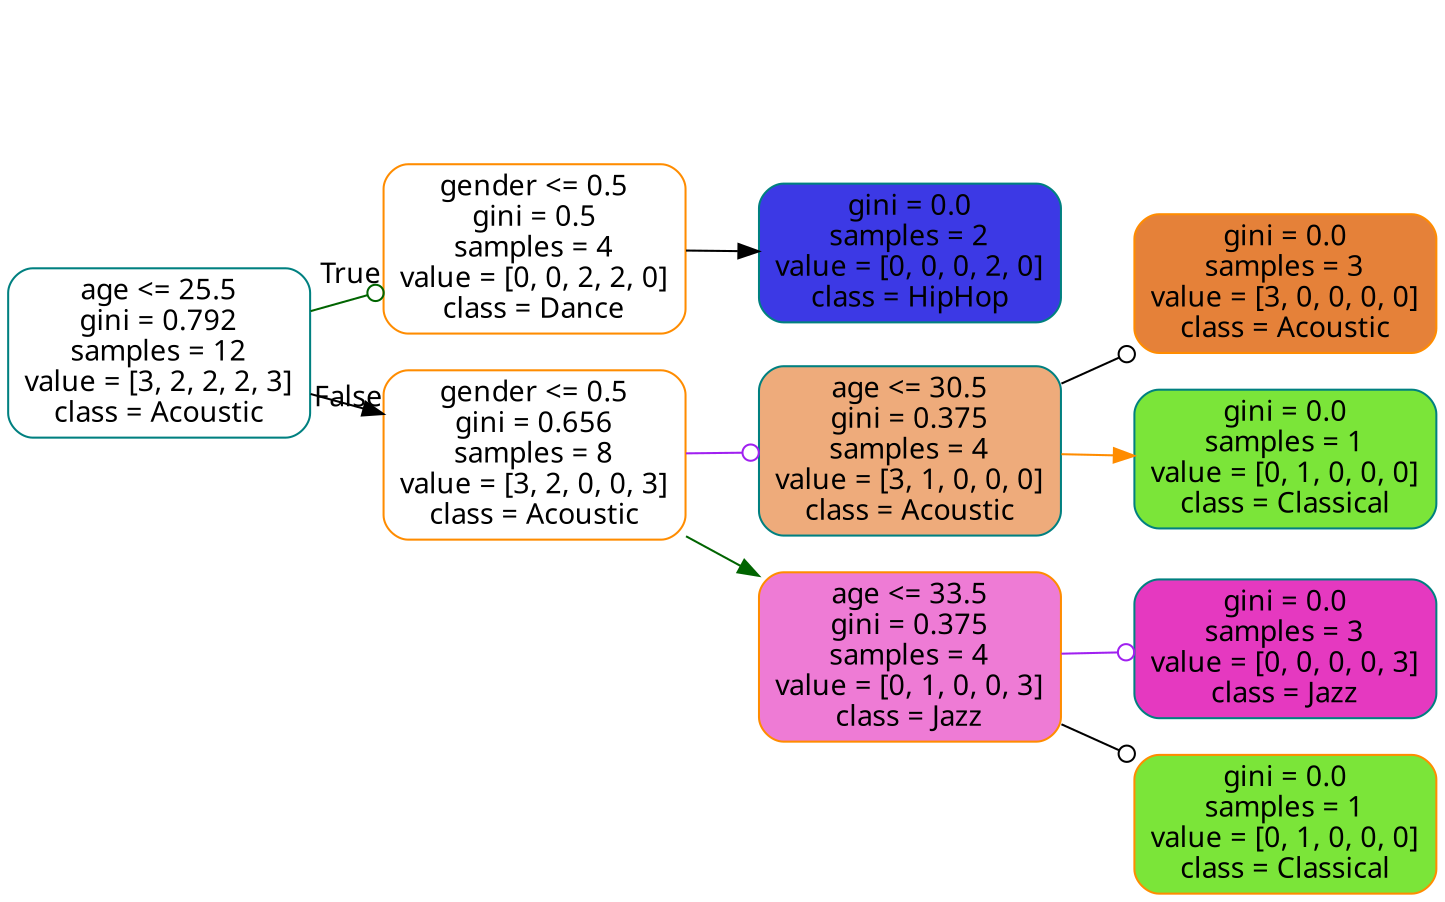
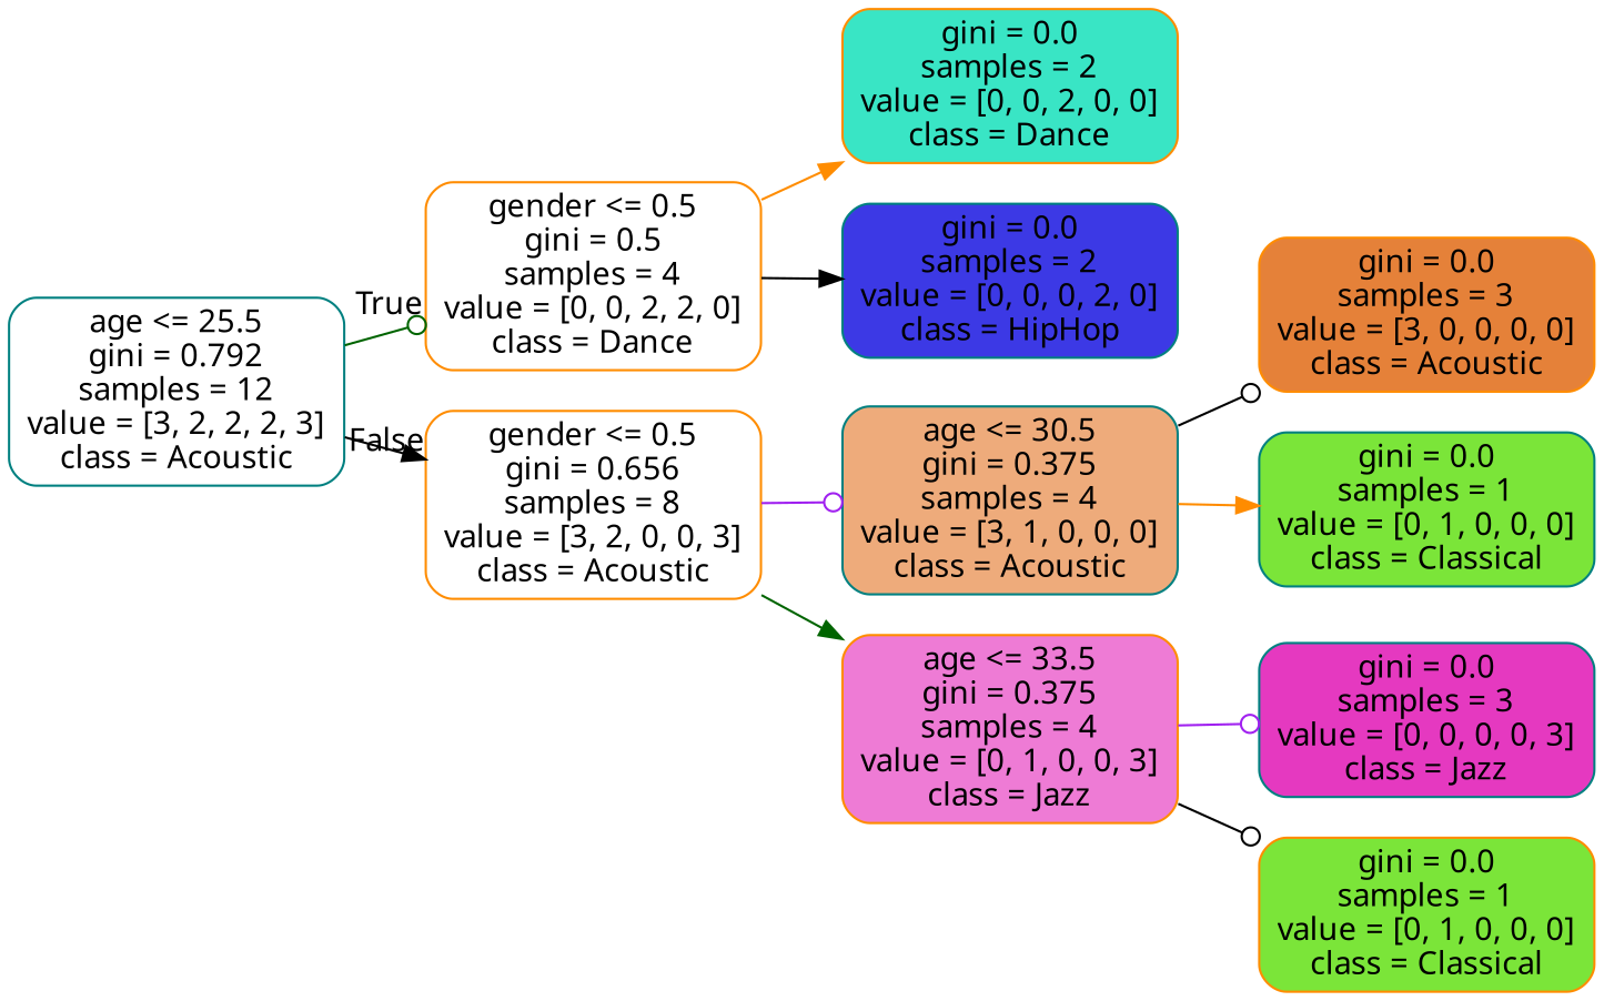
  digraph {
    rankdir=LR
    fontname="Noto Sans"
    node [color=darkorange fillcolor="#ffffff" fontname="Noto Sans" shape=box style="filled, rounded"]
    edge [fontname="Noto Sans" color=black arrowhead=odot]
    n1 [color=teal label="age <= 25.5\ngini = 0.792\nsamples = 12\nvalue = [3, 2, 2, 2, 3]\nclass = Acoustic"]
    n2 [label="gender <= 0.5\ngini = 0.5\nsamples = 4\nvalue = [0, 0, 2, 2, 0]\nclass = Dance"]
    n3 [label="gender <= 0.5\ngini = 0.656\nsamples = 8\nvalue = [3, 2, 0, 0, 3]\nclass = Acoustic"]
+   n4 [fillcolor="#39e5c5" label="gini = 0.0\nsamples = 2\nvalue = [0, 0, 2, 0, 0]\nclass = Dance"]
    n5 [color=teal fillcolor="#3c39e5" label="gini = 0.0\nsamples = 2\nvalue = [0, 0, 0, 2, 0]\nclass = HipHop"]
    n6 [color=teal fillcolor="#eeab7b" label="age <= 30.5\ngini = 0.375\nsamples = 4\nvalue = [3, 1, 0, 0, 0]\nclass = Acoustic"]
    n7 [fillcolor="#ee7bd5" label="age <= 33.5\ngini = 0.375\nsamples = 4\nvalue = [0, 1, 0, 0, 3]\nclass = Jazz"]
    n8 [fillcolor="#e58139" label="gini = 0.0\nsamples = 3\nvalue = [3, 0, 0, 0, 0]\nclass = Acoustic"]
    n9 [color=teal fillcolor="#7be539" label="gini = 0.0\nsamples = 1\nvalue = [0, 1, 0, 0, 0]\nclass = Classical"]
    n10 [color=teal fillcolor="#e539c0" label="gini = 0.0\nsamples = 3\nvalue = [0, 0, 0, 0, 3]\nclass = Jazz"]
    n11 [fillcolor="#7be539" label="gini = 0.0\nsamples = 1\nvalue = [0, 1, 0, 0, 0]\nclass = Classical"]
    n1 -> n2 [headlabel=True labelangle=45 labeldistance=2.5 color=darkgreen]
    n1 -> n3 [headlabel=False labelangle=-45 labeldistance=2.5 arrowhead=normal]
+   n2 -> n4 [color=darkorange arrowhead=normal]
    n2 -> n5 [arrowhead=normal]
    n3 -> n6 [color=purple]
    n3 -> n7 [color=darkgreen arrowhead=normal]
    n6 -> n8
    n6 -> n9 [color=darkorange arrowhead=normal]
    n7 -> n10 [color=purple]
    n7 -> n11
  }
